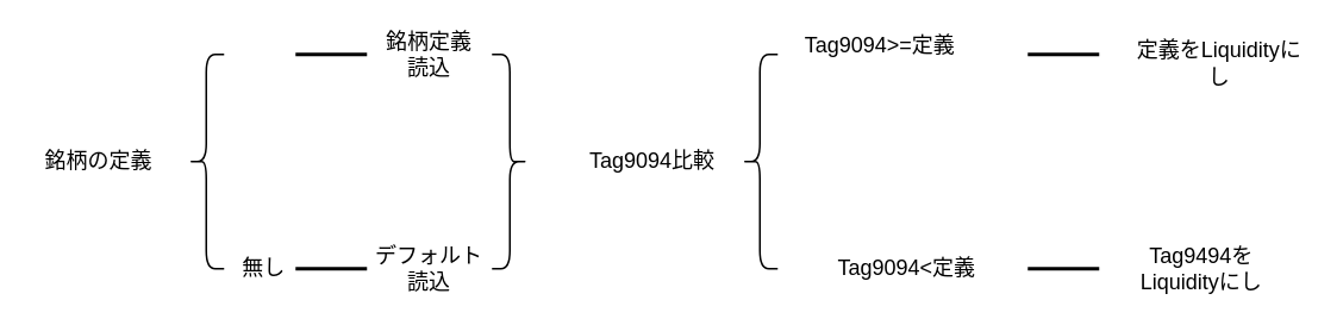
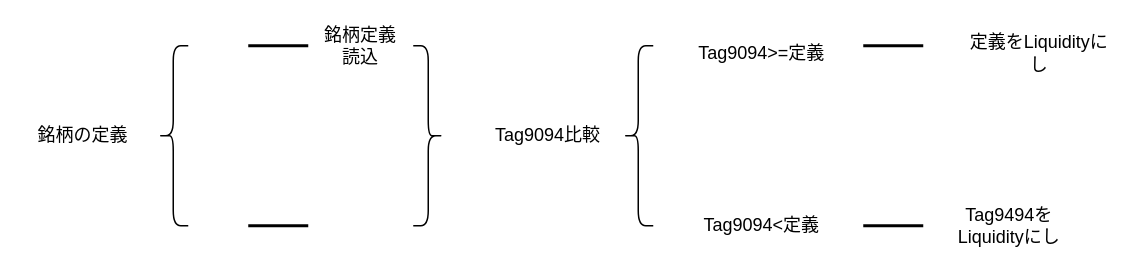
  <mxCell id="0" />
  <mxCell id="1" parent="0" />
  <mxCell id="2" value="" style="shape=curlyBracket;whiteSpace=wrap;html=1;rounded=1;size=0.5;" vertex="1" parent="1"><mxGeometry x="105" y="30" width="20" height="120" as="geometry" /></mxCell>
  <mxCell id="3" value="銘柄の定義" style="text;html=1;strokeColor=none;fillColor=none;align=center;verticalAlign=middle;whiteSpace=wrap;rounded=0;" vertex="1" parent="1"><mxGeometry x="20" y="80" width="70" height="20" as="geometry" /></mxCell>
- <mxCell id="4" value="デフォルト読込" style="text;html=1;strokeColor=none;fillColor=none;align=center;verticalAlign=middle;whiteSpace=wrap;rounded=0;" vertex="1" parent="1"><mxGeometry x="205" y="140" width="70" height="20" as="geometry" /></mxCell>
  <mxCell id="5" value="Tag9094比較" style="text;html=1;strokeColor=none;fillColor=none;align=center;verticalAlign=middle;whiteSpace=wrap;rounded=0;" vertex="1" parent="1"><mxGeometry x="305" y="80" width="120" height="20" as="geometry" /></mxCell>
  <mxCell id="6" value="銘柄定義&lt;br&gt;読込" style="text;html=1;strokeColor=none;fillColor=none;align=center;verticalAlign=middle;whiteSpace=wrap;rounded=0;" vertex="1" parent="1"><mxGeometry x="205" y="20" width="70" height="20" as="geometry" /></mxCell>
- <mxCell id="7" value="無し" style="text;html=1;strokeColor=none;fillColor=none;align=center;verticalAlign=middle;whiteSpace=wrap;rounded=0;" vertex="1" parent="1"><mxGeometry x="130" y="140" width="35" height="20" as="geometry" /></mxCell>
  <mxCell id="8" value="" style="line;strokeWidth=2;html=1;" vertex="1" parent="1"><mxGeometry x="165" y="25" width="40" height="10" as="geometry" /></mxCell>
  <mxCell id="9" value="" style="line;strokeWidth=2;html=1;" vertex="1" parent="1"><mxGeometry x="165" y="145" width="40" height="10" as="geometry" /></mxCell>
  <mxCell id="10" value="" style="shape=curlyBracket;whiteSpace=wrap;html=1;rounded=1;size=0.5;rotation=-180;" vertex="1" parent="1"><mxGeometry x="275" y="30" width="20" height="120" as="geometry" /></mxCell>
  <mxCell id="11" value="" style="shape=curlyBracket;whiteSpace=wrap;html=1;rounded=1;size=0.5;" vertex="1" parent="1"><mxGeometry x="415" y="30" width="20" height="120" as="geometry" /></mxCell>
- <mxCell id="12" value="Tag9094&amp;gt;=定義" style="text;html=1;strokeColor=none;fillColor=none;align=center;verticalAlign=middle;whiteSpace=wrap;rounded=0;" vertex="1" parent="1"><mxGeometry x="445" y="15" width="95" height="20" as="geometry" /></mxCell>
+ <mxCell id="12" value="Tag9094&amp;gt;=定義" style="text;html=1;strokeColor=none;fillColor=none;align=center;verticalAlign=middle;whiteSpace=wrap;rounded=0;" vertex="1" parent="1"><mxGeometry x="460" y="25" width="95" height="20" as="geometry" /></mxCell>
  <mxCell id="13" value="Tag9094&amp;lt;定義" style="text;html=1;strokeColor=none;fillColor=none;align=center;verticalAlign=middle;whiteSpace=wrap;rounded=0;" vertex="1" parent="1"><mxGeometry x="460" y="140" width="95" height="20" as="geometry" /></mxCell>
  <mxCell id="14" value="" style="line;strokeWidth=2;html=1;" vertex="1" parent="1"><mxGeometry x="575" y="25" width="40" height="10" as="geometry" /></mxCell>
  <mxCell id="15" value="" style="line;strokeWidth=2;html=1;" vertex="1" parent="1"><mxGeometry x="575" y="145" width="40" height="10" as="geometry" /></mxCell>
- <mxCell id="16" value="定義をLiquidityにし" style="text;html=1;strokeColor=none;fillColor=none;align=center;verticalAlign=middle;whiteSpace=wrap;rounded=0;" vertex="1" parent="1"><mxGeometry x="635" y="25" width="95" height="20" as="geometry" /></mxCell>
+ <mxCell id="16" value="定義をLiquidityにし" style="text;html=1;strokeColor=none;fillColor=none;align=center;verticalAlign=middle;whiteSpace=wrap;rounded=0;" vertex="1" parent="1"><mxGeometry x="645" y="25" width="95" height="20" as="geometry" /></mxCell>
  <mxCell id="17" value="Tag9494をLiquidityにし" style="text;html=1;strokeColor=none;fillColor=none;align=center;verticalAlign=middle;whiteSpace=wrap;rounded=0;" vertex="1" parent="1"><mxGeometry x="625" y="140" width="95" height="20" as="geometry" /></mxCell>
